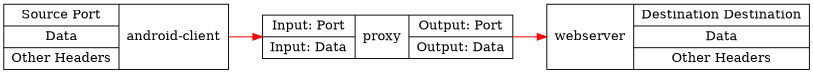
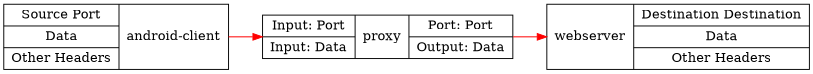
  digraph {
    rankdir=LR
    node [shape=record]
    edge [color=red]
-   n1 [label="{ { <i1> Input: Port | <i2>Input: Data } | <proxy>proxy | { <o1> Output: Port | <o2> Output: Data } }"]
+   n1 [label="{ { <i1> Input: Port | <i2>Input: Data } | <proxy>proxy | { <o1> Port: Port | <o2> Output: Data } }"]
    n2 [label="{ webserver | { <p1> Destination Destination | <p2> Data | <p3> Other Headers } }"]
    n3 [label="{ { <p1> Source Port | <p2> Data | <p3> Other Headers} | <client>android-client }"]
    n1 -> n2
    n3 -> n1 [tailport=client]
  }
